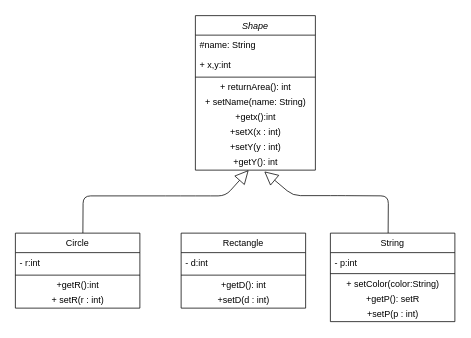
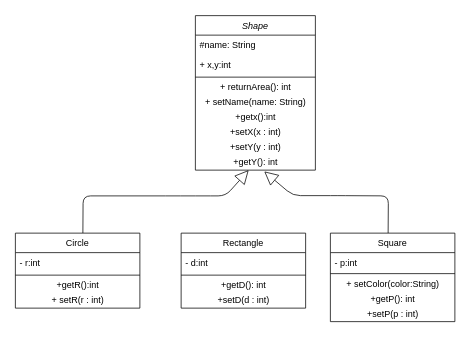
  <mxCell id="0" />
  <mxCell id="1" parent="0" />
  <mxCell id="2" value="" style="endArrow=block;endSize=16;endFill=0;html=1;exitX=0.48;exitY=-0.004;exitDx=0;exitDy=0;exitPerimeter=0;" edge="1" parent="1" target="13"><mxGeometry x="-0.25" y="-10" width="160" relative="1" as="geometry"><mxPoint x="110" y="310" as="sourcePoint" /><mxPoint x="300.32" y="266.36" as="targetPoint" /><Array as="points"><mxPoint x="110.32" y="260.36" /><mxPoint x="230.32" y="260.36" /><mxPoint x="270.32" y="260.36" /><mxPoint x="300.32" y="260.36" /></Array><mxPoint as="offset" /></mxGeometry></mxCell>
  <mxCell id="3" value="" style="endArrow=block;endSize=16;endFill=0;html=1;exitX=0.48;exitY=-0.004;exitDx=0;exitDy=0;exitPerimeter=0;entryX=0.574;entryY=1.086;entryDx=0;entryDy=0;entryPerimeter=0;" edge="1" parent="1" target="13"><mxGeometry x="-0.25" y="-10" width="160" relative="1" as="geometry"><mxPoint x="517" y="310" as="sourcePoint" /><mxPoint x="738.055" y="226" as="targetPoint" /><Array as="points"><mxPoint x="517.32" y="260.36" /><mxPoint x="450" y="260" /><mxPoint x="390" y="260" /></Array><mxPoint as="offset" /></mxGeometry></mxCell>
  <mxCell id="4" value="Shape" style="swimlane;fontStyle=2;align=center;verticalAlign=top;childLayout=stackLayout;horizontal=1;startSize=26;horizontalStack=0;resizeParent=1;resizeLast=0;collapsible=1;marginBottom=0;rounded=0;shadow=0;strokeWidth=1;" vertex="1" parent="1"><mxGeometry x="260" y="20" width="160" height="206" as="geometry"><mxRectangle x="230" y="140" width="160" height="26" as="alternateBounds" /></mxGeometry></mxCell>
  <mxCell id="5" value="#name: String" style="text;align=left;verticalAlign=top;spacingLeft=4;spacingRight=4;overflow=hidden;rotatable=0;points=[[0,0.5],[1,0.5]];portConstraint=eastwest;" vertex="1" parent="4"><mxGeometry y="26" width="160" height="26" as="geometry" /></mxCell>
  <mxCell id="6" value="+ x,y:int" style="text;align=left;verticalAlign=top;spacingLeft=4;spacingRight=4;overflow=hidden;rotatable=0;points=[[0,0.5],[1,0.5]];portConstraint=eastwest;" vertex="1" parent="4"><mxGeometry y="52" width="160" height="26" as="geometry" /></mxCell>
  <mxCell id="7" value="" style="line;html=1;strokeWidth=1;align=left;verticalAlign=middle;spacingTop=-1;spacingLeft=3;spacingRight=3;rotatable=0;labelPosition=right;points=[];portConstraint=eastwest;" vertex="1" parent="4"><mxGeometry y="78" width="160" height="8" as="geometry" /></mxCell>
  <mxCell id="8" value="+ returnArea(): int" style="text;html=1;align=center;verticalAlign=middle;resizable=0;points=[];autosize=1;" vertex="1" parent="4"><mxGeometry y="86" width="160" height="20" as="geometry" /></mxCell>
  <mxCell id="9" value="+ setName(name: String)" style="text;html=1;align=center;verticalAlign=middle;resizable=0;points=[];autosize=1;" vertex="1" parent="4"><mxGeometry y="106" width="160" height="20" as="geometry" /></mxCell>
  <mxCell id="10" value="+getx():int" style="text;html=1;align=center;verticalAlign=middle;resizable=0;points=[];autosize=1;" vertex="1" parent="4"><mxGeometry y="126" width="160" height="20" as="geometry" /></mxCell>
  <mxCell id="11" value="+setX(x : int)" style="text;html=1;align=center;verticalAlign=middle;resizable=0;points=[];autosize=1;" vertex="1" parent="4"><mxGeometry y="146" width="160" height="20" as="geometry" /></mxCell>
  <mxCell id="12" value="+setY(y : int)" style="text;html=1;align=center;verticalAlign=middle;resizable=0;points=[];autosize=1;" vertex="1" parent="4"><mxGeometry y="166" width="160" height="20" as="geometry" /></mxCell>
  <mxCell id="13" value="+getY(): int" style="text;html=1;align=center;verticalAlign=middle;resizable=0;points=[];autosize=1;" vertex="1" parent="4"><mxGeometry y="186" width="160" height="20" as="geometry" /></mxCell>
- <mxCell id="14" value="String" style="swimlane;fontStyle=0;align=center;verticalAlign=top;childLayout=stackLayout;horizontal=1;startSize=26;horizontalStack=0;resizeParent=1;resizeLast=0;collapsible=1;marginBottom=0;rounded=0;shadow=0;strokeWidth=1;" vertex="1" parent="1"><mxGeometry x="440" y="310" width="166" height="118" as="geometry"><mxRectangle x="130" y="380" width="160" height="26" as="alternateBounds" /></mxGeometry></mxCell>
+ <mxCell id="14" value="Square" style="swimlane;fontStyle=0;align=center;verticalAlign=top;childLayout=stackLayout;horizontal=1;startSize=26;horizontalStack=0;resizeParent=1;resizeLast=0;collapsible=1;marginBottom=0;rounded=0;shadow=0;strokeWidth=1;" vertex="1" parent="1"><mxGeometry x="440" y="310" width="166" height="118" as="geometry"><mxRectangle x="130" y="380" width="160" height="26" as="alternateBounds" /></mxGeometry></mxCell>
  <mxCell id="15" value="- p:int" style="text;align=left;verticalAlign=top;spacingLeft=4;spacingRight=4;overflow=hidden;rotatable=0;points=[[0,0.5],[1,0.5]];portConstraint=eastwest;" vertex="1" parent="14"><mxGeometry y="26" width="166" height="24" as="geometry" /></mxCell>
  <mxCell id="16" value="" style="line;html=1;strokeWidth=1;align=left;verticalAlign=middle;spacingTop=-1;spacingLeft=3;spacingRight=3;rotatable=0;labelPosition=right;points=[];portConstraint=eastwest;" vertex="1" parent="14"><mxGeometry y="50" width="166" height="8" as="geometry" /></mxCell>
  <mxCell id="17" value="+ setColor(color:String)" style="text;html=1;align=center;verticalAlign=middle;resizable=0;points=[];autosize=1;" vertex="1" parent="14"><mxGeometry y="58" width="166" height="20" as="geometry" /></mxCell>
- <mxCell id="18" value="+getP(): setR" style="text;html=1;align=center;verticalAlign=middle;resizable=0;points=[];autosize=1;" vertex="1" parent="14"><mxGeometry y="78" width="166" height="20" as="geometry" /></mxCell>
+ <mxCell id="18" value="+getP(): int" style="text;html=1;align=center;verticalAlign=middle;resizable=0;points=[];autosize=1;" vertex="1" parent="14"><mxGeometry y="78" width="166" height="20" as="geometry" /></mxCell>
  <mxCell id="19" value="+setP(p : int)" style="text;html=1;align=center;verticalAlign=middle;resizable=0;points=[];autosize=1;" vertex="1" parent="14"><mxGeometry y="98" width="166" height="20" as="geometry" /></mxCell>
  <mxCell id="20" value="Circle" style="swimlane;fontStyle=0;align=center;verticalAlign=top;childLayout=stackLayout;horizontal=1;startSize=26;horizontalStack=0;resizeParent=1;resizeLast=0;collapsible=1;marginBottom=0;rounded=0;shadow=0;strokeWidth=1;" vertex="1" parent="1"><mxGeometry x="20" y="310" width="166" height="100" as="geometry"><mxRectangle x="130" y="380" width="160" height="26" as="alternateBounds" /></mxGeometry></mxCell>
  <mxCell id="21" value="- r:int" style="text;align=left;verticalAlign=top;spacingLeft=4;spacingRight=4;overflow=hidden;rotatable=0;points=[[0,0.5],[1,0.5]];portConstraint=eastwest;" vertex="1" parent="20"><mxGeometry y="26" width="166" height="26" as="geometry" /></mxCell>
  <mxCell id="22" value="" style="line;html=1;strokeWidth=1;align=left;verticalAlign=middle;spacingTop=-1;spacingLeft=3;spacingRight=3;rotatable=0;labelPosition=right;points=[];portConstraint=eastwest;" vertex="1" parent="20"><mxGeometry y="52" width="166" height="8" as="geometry" /></mxCell>
  <mxCell id="23" value="+getR():int" style="text;html=1;align=center;verticalAlign=middle;resizable=0;points=[];autosize=1;" vertex="1" parent="20"><mxGeometry y="60" width="166" height="20" as="geometry" /></mxCell>
  <mxCell id="24" value="+ setR(r : int)" style="text;html=1;align=center;verticalAlign=middle;resizable=0;points=[];autosize=1;" vertex="1" parent="20"><mxGeometry y="80" width="166" height="20" as="geometry" /></mxCell>
  <mxCell id="25" value="Rectangle" style="swimlane;fontStyle=0;align=center;verticalAlign=top;childLayout=stackLayout;horizontal=1;startSize=26;horizontalStack=0;resizeParent=1;resizeLast=0;collapsible=1;marginBottom=0;rounded=0;shadow=0;strokeWidth=1;" vertex="1" parent="1"><mxGeometry x="241" y="310" width="166" height="100" as="geometry"><mxRectangle x="130" y="380" width="160" height="26" as="alternateBounds" /></mxGeometry></mxCell>
  <mxCell id="26" value="- d:int" style="text;align=left;verticalAlign=top;spacingLeft=4;spacingRight=4;overflow=hidden;rotatable=0;points=[[0,0.5],[1,0.5]];portConstraint=eastwest;" vertex="1" parent="25"><mxGeometry y="26" width="166" height="26" as="geometry" /></mxCell>
  <mxCell id="27" value="" style="line;html=1;strokeWidth=1;align=left;verticalAlign=middle;spacingTop=-1;spacingLeft=3;spacingRight=3;rotatable=0;labelPosition=right;points=[];portConstraint=eastwest;" vertex="1" parent="25"><mxGeometry y="52" width="166" height="8" as="geometry" /></mxCell>
  <mxCell id="28" value="+getD(): int" style="text;html=1;align=center;verticalAlign=middle;resizable=0;points=[];autosize=1;" vertex="1" parent="25"><mxGeometry y="60" width="166" height="20" as="geometry" /></mxCell>
  <mxCell id="29" value="+setD(d : int)" style="text;html=1;align=center;verticalAlign=middle;resizable=0;points=[];autosize=1;" vertex="1" parent="25"><mxGeometry y="80" width="166" height="20" as="geometry" /></mxCell>
